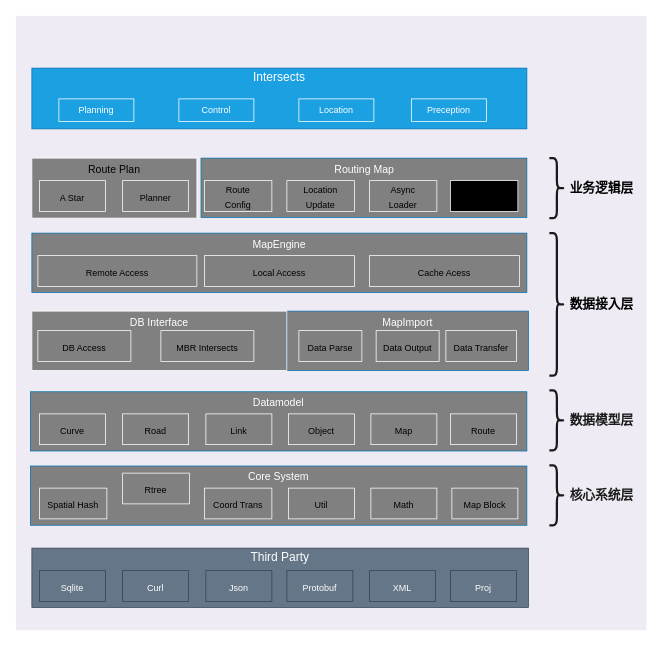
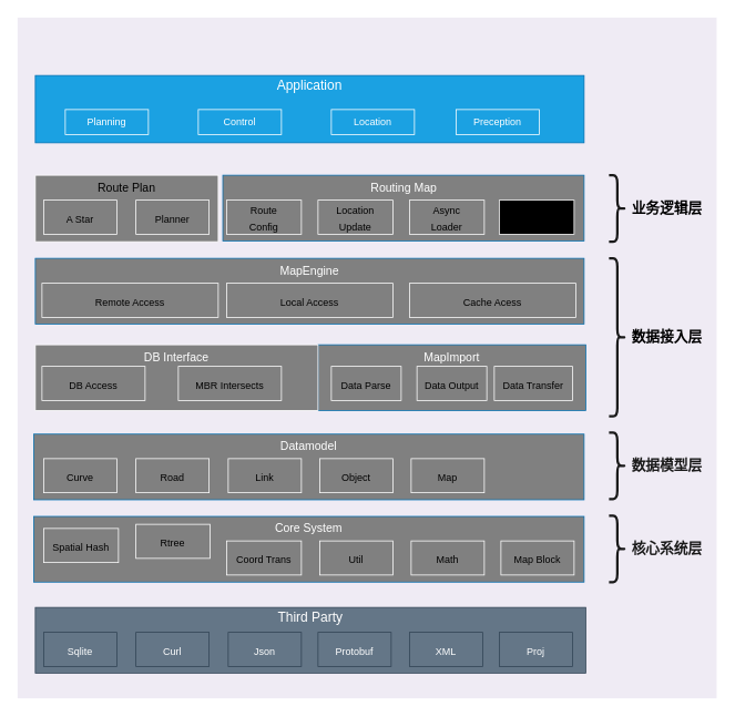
  <mxCell id="0" />
  <mxCell id="1" parent="0" />
  <mxCell id="2" value="" style="rounded=0;whiteSpace=wrap;html=1;strokeColor=#FFFFFF;fontSize=16;fillColor=#efebf4;" parent="1" vertex="1"><mxGeometry x="20" y="20" width="842" height="820" as="geometry" /></mxCell>
- <mxCell id="3" value="&lt;font style=&quot;font-size: 16px;&quot;&gt;Intersects&lt;br&gt;&lt;br&gt;&lt;br&gt;&lt;br&gt;&lt;/font&gt;" style="rounded=0;whiteSpace=wrap;html=1;align=center;fillColor=#1ba1e2;fontColor=#ffffff;strokeColor=#006EAF;" parent="1" vertex="1"><mxGeometry x="42" y="90" width="660" height="81" as="geometry" /></mxCell>
+ <mxCell id="3" value="&lt;font style=&quot;font-size: 16px;&quot;&gt;Application&lt;br&gt;&lt;br&gt;&lt;br&gt;&lt;br&gt;&lt;/font&gt;" style="rounded=0;whiteSpace=wrap;html=1;align=center;fillColor=#1ba1e2;fontColor=#ffffff;strokeColor=#006EAF;" parent="1" vertex="1"><mxGeometry x="42" y="90" width="660" height="81" as="geometry" /></mxCell>
  <mxCell id="4" value="Planning" style="rounded=0;whiteSpace=wrap;html=1;fillColor=#1ba1e2;fontColor=#ffffff;strokeColor=#FFFFFF;" parent="1" vertex="1"><mxGeometry x="78" y="131" width="100" height="30" as="geometry" /></mxCell>
  <mxCell id="5" value="Control" style="rounded=0;whiteSpace=wrap;html=1;fillColor=#1ba1e2;fontColor=#ffffff;strokeColor=#FFFFFF;" parent="1" vertex="1"><mxGeometry x="238" y="131" width="100" height="30" as="geometry" /></mxCell>
  <mxCell id="6" value="Location" style="rounded=0;whiteSpace=wrap;html=1;fillColor=#1ba1e2;fontColor=#ffffff;strokeColor=#FFFFFF;" parent="1" vertex="1"><mxGeometry x="398" y="131" width="100" height="30" as="geometry" /></mxCell>
  <mxCell id="7" value="Preception" style="rounded=0;whiteSpace=wrap;html=1;strokeColor=#FFFFFF;fillColor=#1ba1e2;fontColor=#ffffff;" parent="1" vertex="1"><mxGeometry x="548" y="131" width="100" height="30" as="geometry" /></mxCell>
  <mxCell id="8" value="&lt;font style=&quot;font-size: 14px;&quot;&gt;Routing Map&lt;br&gt;&lt;br&gt;&lt;br&gt;&lt;br&gt;&lt;/font&gt;" style="rounded=0;whiteSpace=wrap;html=1;align=center;fillColor=#808080;fontColor=#ffffff;strokeColor=#006EAF;" parent="1" vertex="1"><mxGeometry x="267.5" y="210" width="434.5" height="79" as="geometry" /></mxCell>
  <mxCell id="9" value="Route Plan&lt;br&gt;&lt;br&gt;&lt;br&gt;&lt;br&gt;" style="rounded=0;whiteSpace=wrap;html=1;strokeColor=#FFFFFF;fontSize=14;fillColor=#808080;" parent="1" vertex="1"><mxGeometry x="42" y="210" width="220" height="80" as="geometry" /></mxCell>
  <mxCell id="10" value="&lt;font style=&quot;font-size: 14px;&quot;&gt;MapImport&lt;br&gt;&lt;br&gt;&lt;br&gt;&lt;br&gt;&lt;/font&gt;" style="rounded=0;whiteSpace=wrap;html=1;align=center;fillColor=#808080;fontColor=#ffffff;strokeColor=#006EAF;" parent="1" vertex="1"><mxGeometry x="382" y="414" width="322" height="79" as="geometry" /></mxCell>
  <mxCell id="11" value="&lt;span style=&quot;color: rgb(255, 255, 255);&quot;&gt;DB Interface&lt;br&gt;&lt;br&gt;&lt;br&gt;&lt;br&gt;&lt;/span&gt;" style="rounded=0;whiteSpace=wrap;html=1;strokeColor=#FFFFFF;fontSize=14;fillColor=#808080;" parent="1" vertex="1"><mxGeometry x="42" y="414" width="340" height="79" as="geometry" /></mxCell>
  <mxCell id="12" value="&lt;font style=&quot;font-size: 14px;&quot;&gt;MapEngine&lt;br&gt;&lt;br&gt;&lt;br&gt;&lt;br&gt;&lt;/font&gt;" style="rounded=0;whiteSpace=wrap;html=1;align=center;fillColor=#808080;fontColor=#ffffff;strokeColor=#006EAF;" parent="1" vertex="1"><mxGeometry x="42" y="310" width="660" height="79" as="geometry" /></mxCell>
  <mxCell id="13" value="&lt;font style=&quot;font-size: 12px;&quot;&gt;Route&lt;br&gt;Config&lt;/font&gt;" style="rounded=0;whiteSpace=wrap;html=1;strokeColor=#FFFFFF;fontSize=16;fillColor=#808080;" parent="1" vertex="1"><mxGeometry x="272" y="240" width="90" height="41" as="geometry" /></mxCell>
  <mxCell id="14" value="&lt;span style=&quot;font-size: 12px;&quot;&gt;Location&lt;br&gt;&lt;/span&gt;&lt;font style=&quot;font-size: 12px;&quot;&gt;Update&lt;/font&gt;" style="rounded=0;whiteSpace=wrap;html=1;strokeColor=#FFFFFF;fontSize=16;fillColor=#808080;" parent="1" vertex="1"><mxGeometry x="382" y="240" width="90" height="41" as="geometry" /></mxCell>
  <mxCell id="15" value="&lt;span style=&quot;font-size: 12px;&quot;&gt;Async&lt;br&gt;&lt;/span&gt;&lt;font style=&quot;font-size: 12px;&quot;&gt;Loader&lt;/font&gt;" style="rounded=0;whiteSpace=wrap;html=1;strokeColor=#FFFFFF;fontSize=16;fillColor=#808080;" parent="1" vertex="1"><mxGeometry x="492" y="240" width="90" height="41" as="geometry" /></mxCell>
  <mxCell id="16" value="&lt;font style=&quot;font-size: 12px;&quot;&gt;map&lt;br&gt;Cache&lt;/font&gt;" style="rounded=0;whiteSpace=wrap;html=1;strokeColor=#FFFFFF;fontSize=16;fillColor=#000000;" parent="1" vertex="1"><mxGeometry x="600" y="240" width="90" height="41" as="geometry" /></mxCell>
  <mxCell id="17" value="&lt;span style=&quot;font-size: 12px;&quot;&gt;A Star&lt;/span&gt;" style="rounded=0;whiteSpace=wrap;html=1;strokeColor=#FFFFFF;fontSize=16;fillColor=#808080;" parent="1" vertex="1"><mxGeometry x="52" y="240" width="88" height="41" as="geometry" /></mxCell>
  <mxCell id="18" value="&lt;span style=&quot;font-size: 12px;&quot;&gt;Planner&lt;/span&gt;" style="rounded=0;whiteSpace=wrap;html=1;strokeColor=#FFFFFF;fontSize=16;fillColor=#808080;" parent="1" vertex="1"><mxGeometry x="163" y="240" width="88" height="41" as="geometry" /></mxCell>
  <mxCell id="19" value="&lt;span style=&quot;font-size: 12px;&quot;&gt;Remote Access&lt;/span&gt;" style="rounded=0;whiteSpace=wrap;html=1;strokeColor=#FFFFFF;fontSize=16;fillColor=#808080;" parent="1" vertex="1"><mxGeometry x="50" y="340" width="212" height="41" as="geometry" /></mxCell>
  <mxCell id="20" value="&lt;span style=&quot;font-size: 12px;&quot;&gt;Local Access&lt;/span&gt;" style="rounded=0;whiteSpace=wrap;html=1;strokeColor=#FFFFFF;fontSize=16;fillColor=#808080;" parent="1" vertex="1"><mxGeometry x="272" y="340" width="200" height="41" as="geometry" /></mxCell>
  <mxCell id="21" value="&lt;span style=&quot;font-size: 12px;&quot;&gt;Cache Acess&lt;/span&gt;" style="rounded=0;whiteSpace=wrap;html=1;strokeColor=#FFFFFF;fontSize=16;fillColor=#808080;" parent="1" vertex="1"><mxGeometry x="492" y="340" width="200" height="41" as="geometry" /></mxCell>
  <mxCell id="22" value="&lt;font style=&quot;font-size: 14px;&quot;&gt;Core System&lt;br&gt;&lt;br&gt;&lt;br&gt;&lt;br&gt;&lt;/font&gt;" style="rounded=0;whiteSpace=wrap;html=1;align=center;fillColor=#808080;fontColor=#ffffff;strokeColor=#006EAF;" parent="1" vertex="1"><mxGeometry x="40" y="620.5" width="662" height="79" as="geometry" /></mxCell>
  <mxCell id="23" value="&lt;font style=&quot;font-size: 14px;&quot;&gt;Datamodel&lt;br&gt;&lt;br&gt;&lt;br&gt;&lt;br&gt;&lt;/font&gt;" style="rounded=0;whiteSpace=wrap;html=1;align=center;fillColor=#808080;fontColor=#ffffff;strokeColor=#006EAF;" parent="1" vertex="1"><mxGeometry x="40" y="521.5" width="662" height="79" as="geometry" /></mxCell>
  <mxCell id="24" value="" style="shape=curlyBracket;whiteSpace=wrap;html=1;rounded=1;flipH=1;labelPosition=right;verticalLabelPosition=middle;align=left;verticalAlign=middle;strokeColor=#1A1A1A;fontSize=12;fillColor=#808080;strokeWidth=3;" parent="1" vertex="1"><mxGeometry x="732" y="210" width="20" height="80" as="geometry" /></mxCell>
  <mxCell id="25" value="" style="shape=curlyBracket;whiteSpace=wrap;html=1;rounded=1;flipH=1;labelPosition=right;verticalLabelPosition=middle;align=left;verticalAlign=middle;strokeColor=#1A1A1A;fontSize=12;fillColor=#000000;strokeWidth=3;" parent="1" vertex="1"><mxGeometry x="732" y="310" width="20" height="190" as="geometry" /></mxCell>
  <mxCell id="26" value="&lt;font color=&quot;#000000&quot; style=&quot;font-size: 17px;&quot;&gt;&lt;b&gt;业务逻辑层&lt;/b&gt;&lt;/font&gt;" style="rounded=0;whiteSpace=wrap;html=1;strokeColor=none;fontSize=12;fillColor=none;strokeWidth=3;" parent="1" vertex="1"><mxGeometry x="742" y="220" width="120" height="60" as="geometry" /></mxCell>
  <mxCell id="27" value="&lt;font color=&quot;#000000&quot; style=&quot;font-size: 17px;&quot;&gt;&lt;b&gt;数据接入层&lt;/b&gt;&lt;/font&gt;" style="rounded=0;whiteSpace=wrap;html=1;strokeColor=none;fontSize=12;fillColor=none;strokeWidth=3;" parent="1" vertex="1"><mxGeometry x="742" y="375" width="120" height="60" as="geometry" /></mxCell>
  <mxCell id="28" value="&lt;font color=&quot;#1a1a1a&quot; style=&quot;font-size: 17px;&quot;&gt;&lt;b&gt;数据模型层&lt;/b&gt;&lt;/font&gt;" style="rounded=0;whiteSpace=wrap;html=1;strokeColor=none;fontSize=12;fillColor=none;strokeWidth=3;" parent="1" vertex="1"><mxGeometry x="742" y="530" width="120" height="60" as="geometry" /></mxCell>
  <mxCell id="29" value="&lt;font color=&quot;#1a1a1a&quot; style=&quot;font-size: 17px;&quot;&gt;&lt;b&gt;核心系统层&lt;/b&gt;&lt;/font&gt;" style="rounded=0;whiteSpace=wrap;html=1;strokeColor=none;fontSize=12;fillColor=none;strokeWidth=3;" parent="1" vertex="1"><mxGeometry x="742" y="615" width="120" height="90" as="geometry" /></mxCell>
  <mxCell id="30" value="&lt;font style=&quot;font-size: 16px;&quot;&gt;&lt;br&gt;Third Party&lt;br&gt;&lt;br&gt;&lt;br&gt;&lt;br&gt;&lt;br&gt;&lt;/font&gt;" style="rounded=0;whiteSpace=wrap;html=1;align=center;fillColor=#647687;fontColor=#ffffff;strokeColor=#314354;movable=1;resizable=1;rotatable=1;deletable=1;editable=1;connectable=1;" parent="1" vertex="1"><mxGeometry x="42" y="730" width="662" height="79" as="geometry" /></mxCell>
  <mxCell id="31" value="&lt;span style=&quot;font-size: 12px;&quot;&gt;Sqlite&lt;/span&gt;" style="rounded=0;whiteSpace=wrap;html=1;strokeColor=#314354;fontSize=16;fillColor=#647687;fontColor=#ffffff;movable=0;resizable=0;rotatable=0;deletable=0;editable=0;connectable=0;" parent="1" vertex="1"><mxGeometry x="52" y="760" width="88" height="41" as="geometry" /></mxCell>
  <mxCell id="32" value="&lt;span style=&quot;font-size: 12px;&quot;&gt;Curl&lt;/span&gt;" style="rounded=0;whiteSpace=wrap;html=1;strokeColor=#314354;fontSize=16;fillColor=#647687;fontColor=#ffffff;movable=0;resizable=0;rotatable=0;deletable=0;editable=0;connectable=0;" parent="1" vertex="1"><mxGeometry x="163" y="760" width="88" height="41" as="geometry" /></mxCell>
  <mxCell id="33" value="&lt;span style=&quot;font-size: 12px;&quot;&gt;Json&lt;/span&gt;" style="rounded=0;whiteSpace=wrap;html=1;strokeColor=#314354;fontSize=16;fillColor=#647687;fontColor=#ffffff;movable=0;resizable=0;rotatable=0;deletable=0;editable=0;connectable=0;" parent="1" vertex="1"><mxGeometry x="274" y="760" width="88" height="41" as="geometry" /></mxCell>
  <mxCell id="34" value="&lt;span style=&quot;font-size: 12px;&quot;&gt;Protobuf&lt;/span&gt;" style="rounded=0;whiteSpace=wrap;html=1;strokeColor=#314354;fontSize=16;fillColor=#647687;fontColor=#ffffff;movable=0;resizable=0;rotatable=0;deletable=0;editable=0;connectable=0;" parent="1" vertex="1"><mxGeometry x="382" y="760" width="88" height="41" as="geometry" /></mxCell>
  <mxCell id="35" value="&lt;span style=&quot;font-size: 12px;&quot;&gt;XML&lt;/span&gt;" style="rounded=0;whiteSpace=wrap;html=1;strokeColor=#314354;fontSize=16;fillColor=#647687;fontColor=#ffffff;movable=0;resizable=0;rotatable=0;deletable=0;editable=0;connectable=0;" parent="1" vertex="1"><mxGeometry x="492" y="760" width="88" height="41" as="geometry" /></mxCell>
  <mxCell id="36" value="&lt;span style=&quot;font-size: 12px;&quot;&gt;Proj&lt;/span&gt;" style="rounded=0;whiteSpace=wrap;html=1;strokeColor=#314354;fontSize=16;fillColor=#647687;fontColor=#ffffff;movable=0;resizable=0;rotatable=0;deletable=0;editable=0;connectable=0;" parent="1" vertex="1"><mxGeometry x="600" y="760" width="88" height="41" as="geometry" /></mxCell>
  <mxCell id="37" value="&lt;span style=&quot;font-size: 12px;&quot;&gt;Curve&lt;/span&gt;" style="rounded=0;whiteSpace=wrap;html=1;strokeColor=#FFFFFF;fontSize=16;fillColor=#808080;" parent="1" vertex="1"><mxGeometry x="52" y="551" width="88" height="41" as="geometry" /></mxCell>
  <mxCell id="38" value="&lt;span style=&quot;font-size: 12px;&quot;&gt;Road&lt;/span&gt;" style="rounded=0;whiteSpace=wrap;html=1;strokeColor=#FFFFFF;fontSize=16;fillColor=#808080;" parent="1" vertex="1"><mxGeometry x="163" y="551" width="88" height="41" as="geometry" /></mxCell>
  <mxCell id="39" value="&lt;span style=&quot;font-size: 12px;&quot;&gt;Link&lt;/span&gt;" style="rounded=0;whiteSpace=wrap;html=1;strokeColor=#FFFFFF;fontSize=16;fillColor=#808080;" parent="1" vertex="1"><mxGeometry x="274" y="551" width="88" height="41" as="geometry" /></mxCell>
  <mxCell id="40" value="&lt;span style=&quot;font-size: 12px;&quot;&gt;Object&lt;/span&gt;" style="rounded=0;whiteSpace=wrap;html=1;strokeColor=#FFFFFF;fontSize=16;fillColor=#808080;" parent="1" vertex="1"><mxGeometry x="384" y="551" width="88" height="41" as="geometry" /></mxCell>
  <mxCell id="41" value="&lt;span style=&quot;font-size: 12px;&quot;&gt;Map&lt;/span&gt;" style="rounded=0;whiteSpace=wrap;html=1;strokeColor=#FFFFFF;fontSize=16;fillColor=#808080;" parent="1" vertex="1"><mxGeometry x="494" y="551" width="88" height="41" as="geometry" /></mxCell>
- <mxCell id="42" value="&lt;span style=&quot;font-size: 12px;&quot;&gt;Route&lt;/span&gt;" style="rounded=0;whiteSpace=wrap;html=1;strokeColor=#FFFFFF;fontSize=16;fillColor=#808080;" parent="1" vertex="1"><mxGeometry x="600" y="551" width="88" height="41" as="geometry" /></mxCell>
  <mxCell id="43" value="" style="shape=curlyBracket;whiteSpace=wrap;html=1;rounded=1;flipH=1;labelPosition=right;verticalLabelPosition=middle;align=left;verticalAlign=middle;strokeColor=#1A1A1A;fontSize=12;fillColor=#808080;strokeWidth=3;size=0.5;" parent="1" vertex="1"><mxGeometry x="732" y="519.5" width="20" height="80" as="geometry" /></mxCell>
  <mxCell id="44" value="" style="shape=curlyBracket;whiteSpace=wrap;html=1;rounded=1;flipH=1;labelPosition=right;verticalLabelPosition=middle;align=left;verticalAlign=middle;strokeColor=#1A1A1A;fontSize=12;fillColor=#808080;strokeWidth=3;" parent="1" vertex="1"><mxGeometry x="732" y="619.5" width="20" height="80" as="geometry" /></mxCell>
- <mxCell id="45" value="&lt;span style=&quot;font-size: 12px;&quot;&gt;Spatial Hash&lt;/span&gt;" style="rounded=0;whiteSpace=wrap;html=1;strokeColor=#FFFFFF;fontSize=16;fillColor=#808080;" parent="1" vertex="1"><mxGeometry x="52" y="650" width="90" height="41" as="geometry" /></mxCell>
+ <mxCell id="45" value="&lt;span style=&quot;font-size: 12px;&quot;&gt;Spatial Hash&lt;/span&gt;" style="rounded=0;whiteSpace=wrap;html=1;strokeColor=#FFFFFF;fontSize=16;fillColor=#808080;" parent="1" vertex="1"><mxGeometry x="52" y="635" width="90" height="41" as="geometry" /></mxCell>
  <mxCell id="46" value="&lt;span style=&quot;font-size: 12px;&quot;&gt;Rtree&lt;/span&gt;" style="rounded=0;whiteSpace=wrap;html=1;strokeColor=#FFFFFF;fontSize=16;fillColor=#808080;" parent="1" vertex="1"><mxGeometry x="163" y="630" width="89" height="41" as="geometry" /></mxCell>
  <mxCell id="47" value="&lt;span style=&quot;font-size: 12px;&quot;&gt;Coord Trans&lt;/span&gt;" style="rounded=0;whiteSpace=wrap;html=1;strokeColor=#FFFFFF;fontSize=16;fillColor=#808080;" parent="1" vertex="1"><mxGeometry x="272" y="650" width="90" height="41" as="geometry" /></mxCell>
  <mxCell id="48" value="&lt;span style=&quot;font-size: 12px;&quot;&gt;Util&lt;/span&gt;" style="rounded=0;whiteSpace=wrap;html=1;strokeColor=#FFFFFF;fontSize=16;fillColor=#808080;" parent="1" vertex="1"><mxGeometry x="384" y="650" width="88" height="41" as="geometry" /></mxCell>
  <mxCell id="49" value="&lt;span style=&quot;font-size: 12px;&quot;&gt;Math&lt;/span&gt;" style="rounded=0;whiteSpace=wrap;html=1;strokeColor=#FFFFFF;fontSize=16;fillColor=#808080;" parent="1" vertex="1"><mxGeometry x="494" y="650" width="88" height="41" as="geometry" /></mxCell>
  <mxCell id="50" value="&lt;span style=&quot;font-size: 12px;&quot;&gt;Map Block&lt;/span&gt;" style="rounded=0;whiteSpace=wrap;html=1;strokeColor=#FFFFFF;fontSize=16;fillColor=#808080;" parent="1" vertex="1"><mxGeometry x="602" y="650" width="88" height="41" as="geometry" /></mxCell>
  <mxCell id="51" value="&lt;span style=&quot;font-size: 12px;&quot;&gt;Data Parse&lt;/span&gt;" style="rounded=0;whiteSpace=wrap;html=1;strokeColor=#FFFFFF;fontSize=16;fillColor=#808080;" parent="1" vertex="1"><mxGeometry x="398" y="440" width="84" height="41" as="geometry" /></mxCell>
  <mxCell id="52" value="&lt;span style=&quot;font-size: 12px;&quot;&gt;Data Transfer&lt;/span&gt;" style="rounded=0;whiteSpace=wrap;html=1;strokeColor=#FFFFFF;fontSize=16;fillColor=#808080;" parent="1" vertex="1"><mxGeometry x="594" y="440" width="94" height="41" as="geometry" /></mxCell>
  <mxCell id="53" value="&lt;span style=&quot;font-size: 12px;&quot;&gt;DB Access&lt;/span&gt;" style="rounded=0;whiteSpace=wrap;html=1;strokeColor=#FFFFFF;fontSize=16;fillColor=#808080;" parent="1" vertex="1"><mxGeometry x="50" y="440" width="124" height="41" as="geometry" /></mxCell>
  <mxCell id="54" value="&lt;span style=&quot;font-size: 12px;&quot;&gt;Data Output&lt;/span&gt;" style="rounded=0;whiteSpace=wrap;html=1;strokeColor=#FFFFFF;fontSize=16;fillColor=#808080;" parent="1" vertex="1"><mxGeometry x="501" y="440" width="84" height="41" as="geometry" /></mxCell>
  <mxCell id="55" value="&lt;span style=&quot;font-size: 12px;&quot;&gt;MBR Intersects&lt;/span&gt;" style="rounded=0;whiteSpace=wrap;html=1;strokeColor=#FFFFFF;fontSize=16;fillColor=#808080;" parent="1" vertex="1"><mxGeometry x="214" y="440" width="124" height="41" as="geometry" /></mxCell>
